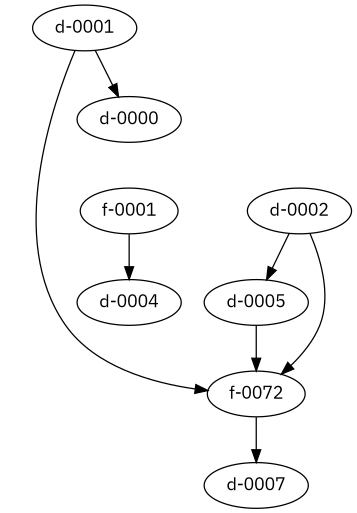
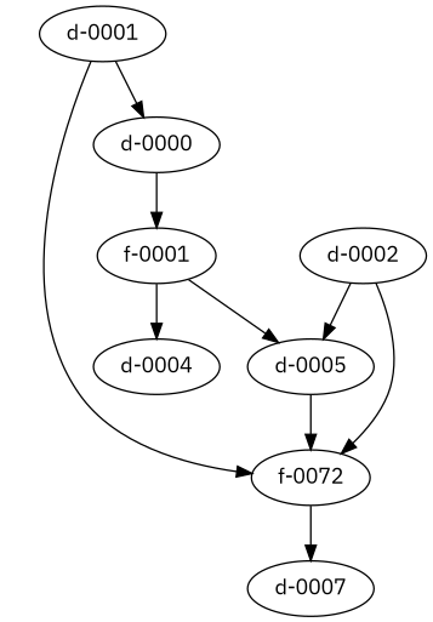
  strict digraph {
    fontname="IBM Plex Sans"
    node [bipartite=data fontname="IBM Plex Sans" idx=1]
    edge [fontname="IBM Plex Sans" idx=5]
    "d-0000" [idx=0]
    "f-0001" [bipartite=func mod="RandomForestRegressor(bootstrap=True, criterion='mse', max_depth=5,\n           max_features='auto', max_leaf_nodes=None,\n           min_impurity_decrease=0.0, min_impurity_split=None,\n           min_samples_leaf=1, min_samples_split=2,\n           min_weight_fraction_leaf=0.0, n_estimators=5, n_jobs=None,\n           oob_score=False, random_state=None, verbose=0, warm_start=False)"]
    "d-0004" [idx=4]
    "d-0005" [idx=5]
    "d-0001"
    n6 [bipartite=func idx=2 label="f-0072" mod="RandomForestClassifier(bootstrap=True, class_weight=None, criterion='gini',\n            max_depth=5, max_features='auto', max_leaf_nodes=None,\n            min_impurity_decrease=0.0, min_impurity_split=None,\n            min_samples_leaf=1, min_samples_split=2,\n            min_weight_fraction_leaf=0.0, n_estimators=5, n_jobs=None,\n            oob_score=False, random_state=None, verbose=0,\n            warm_start=False)"]
    "d-0007" [idx=7]
    "d-0002" [idx=2]
+   "d-0000" -> "f-0001" [idx=0]
    "f-0001" -> "d-0004" [idx=4]
+   "f-0001" -> "d-0005"
    "d-0005" -> n6
    "d-0001" -> "d-0000" [idx=1]
    "d-0001" -> n6 [idx=1]
    n6 -> "d-0007" [idx=7]
    "d-0002" -> "d-0005" [idx=2]
    "d-0002" -> n6 [idx=2]
  }
